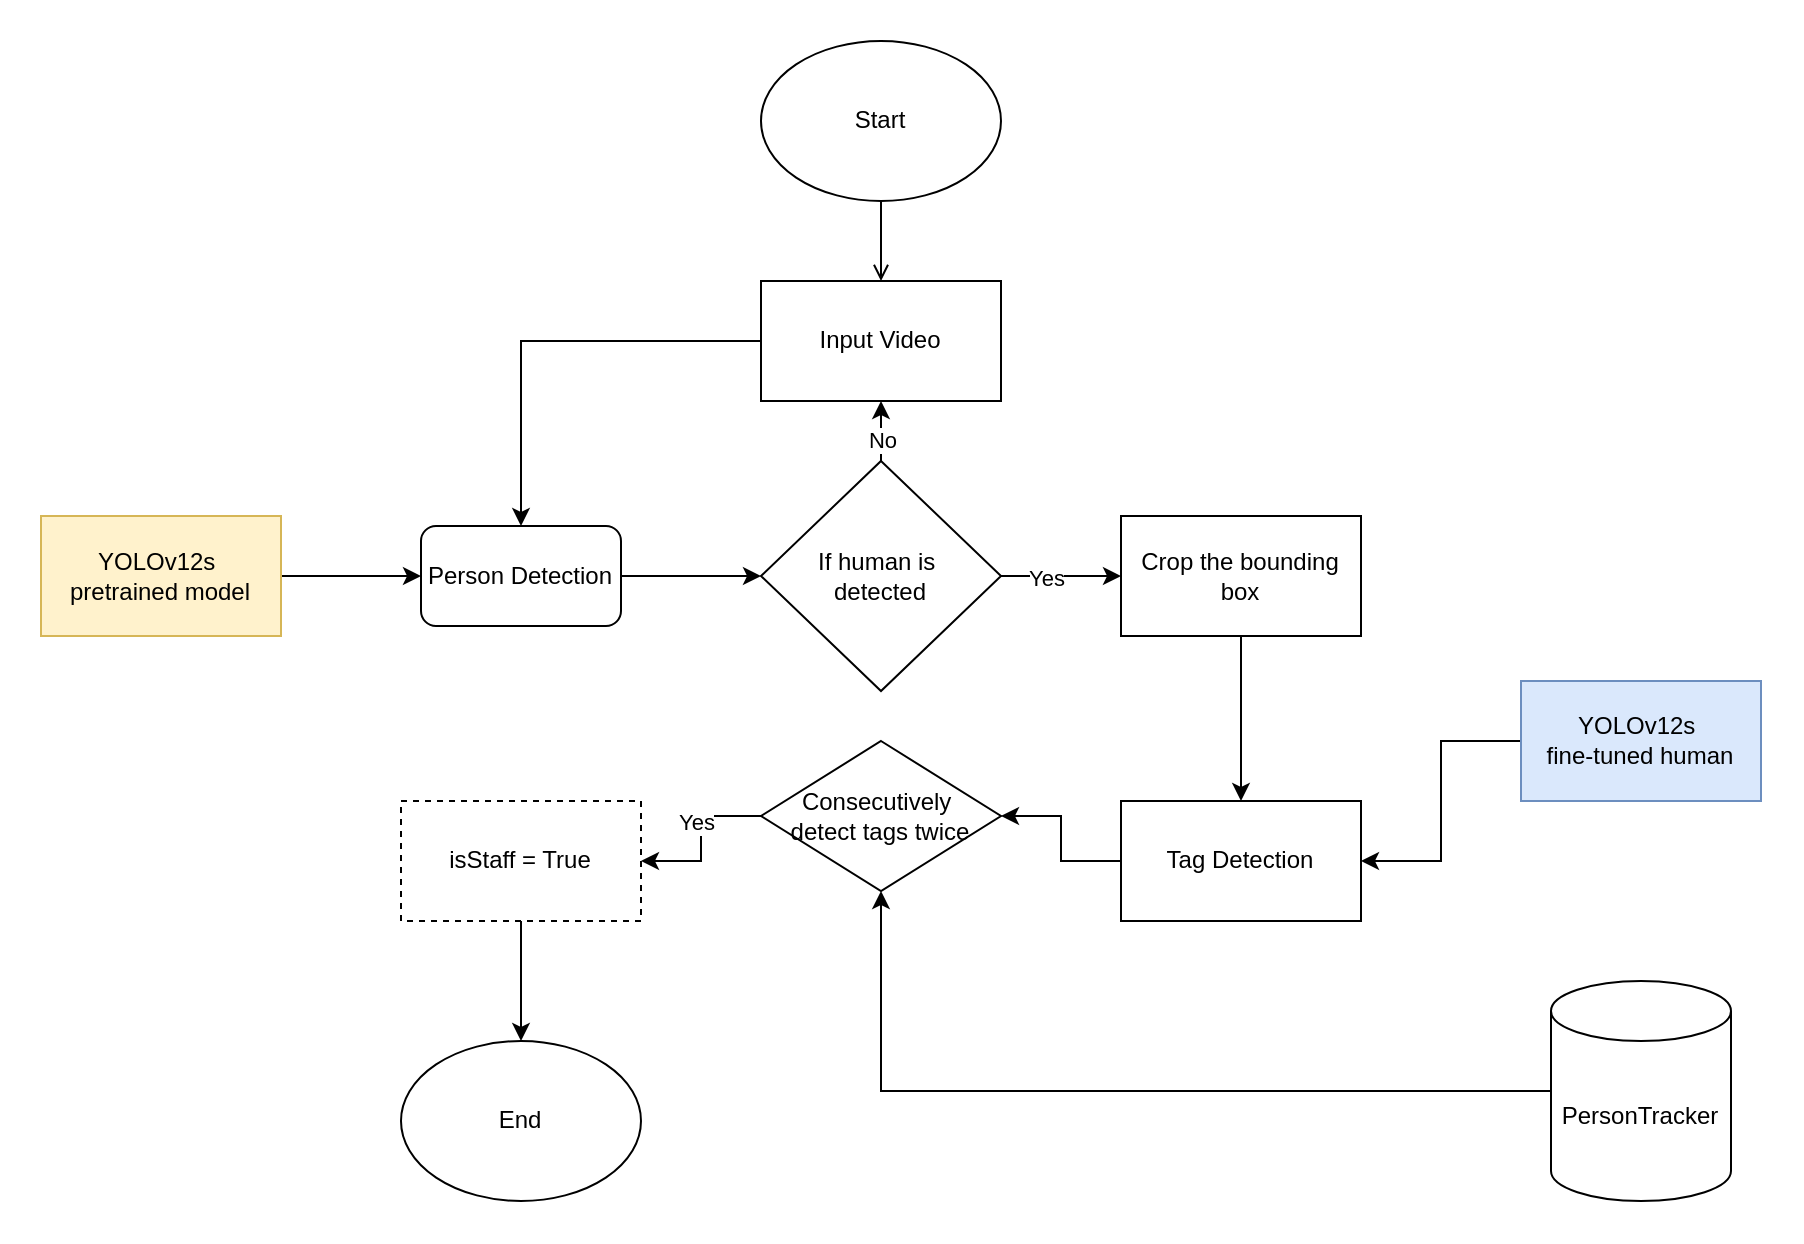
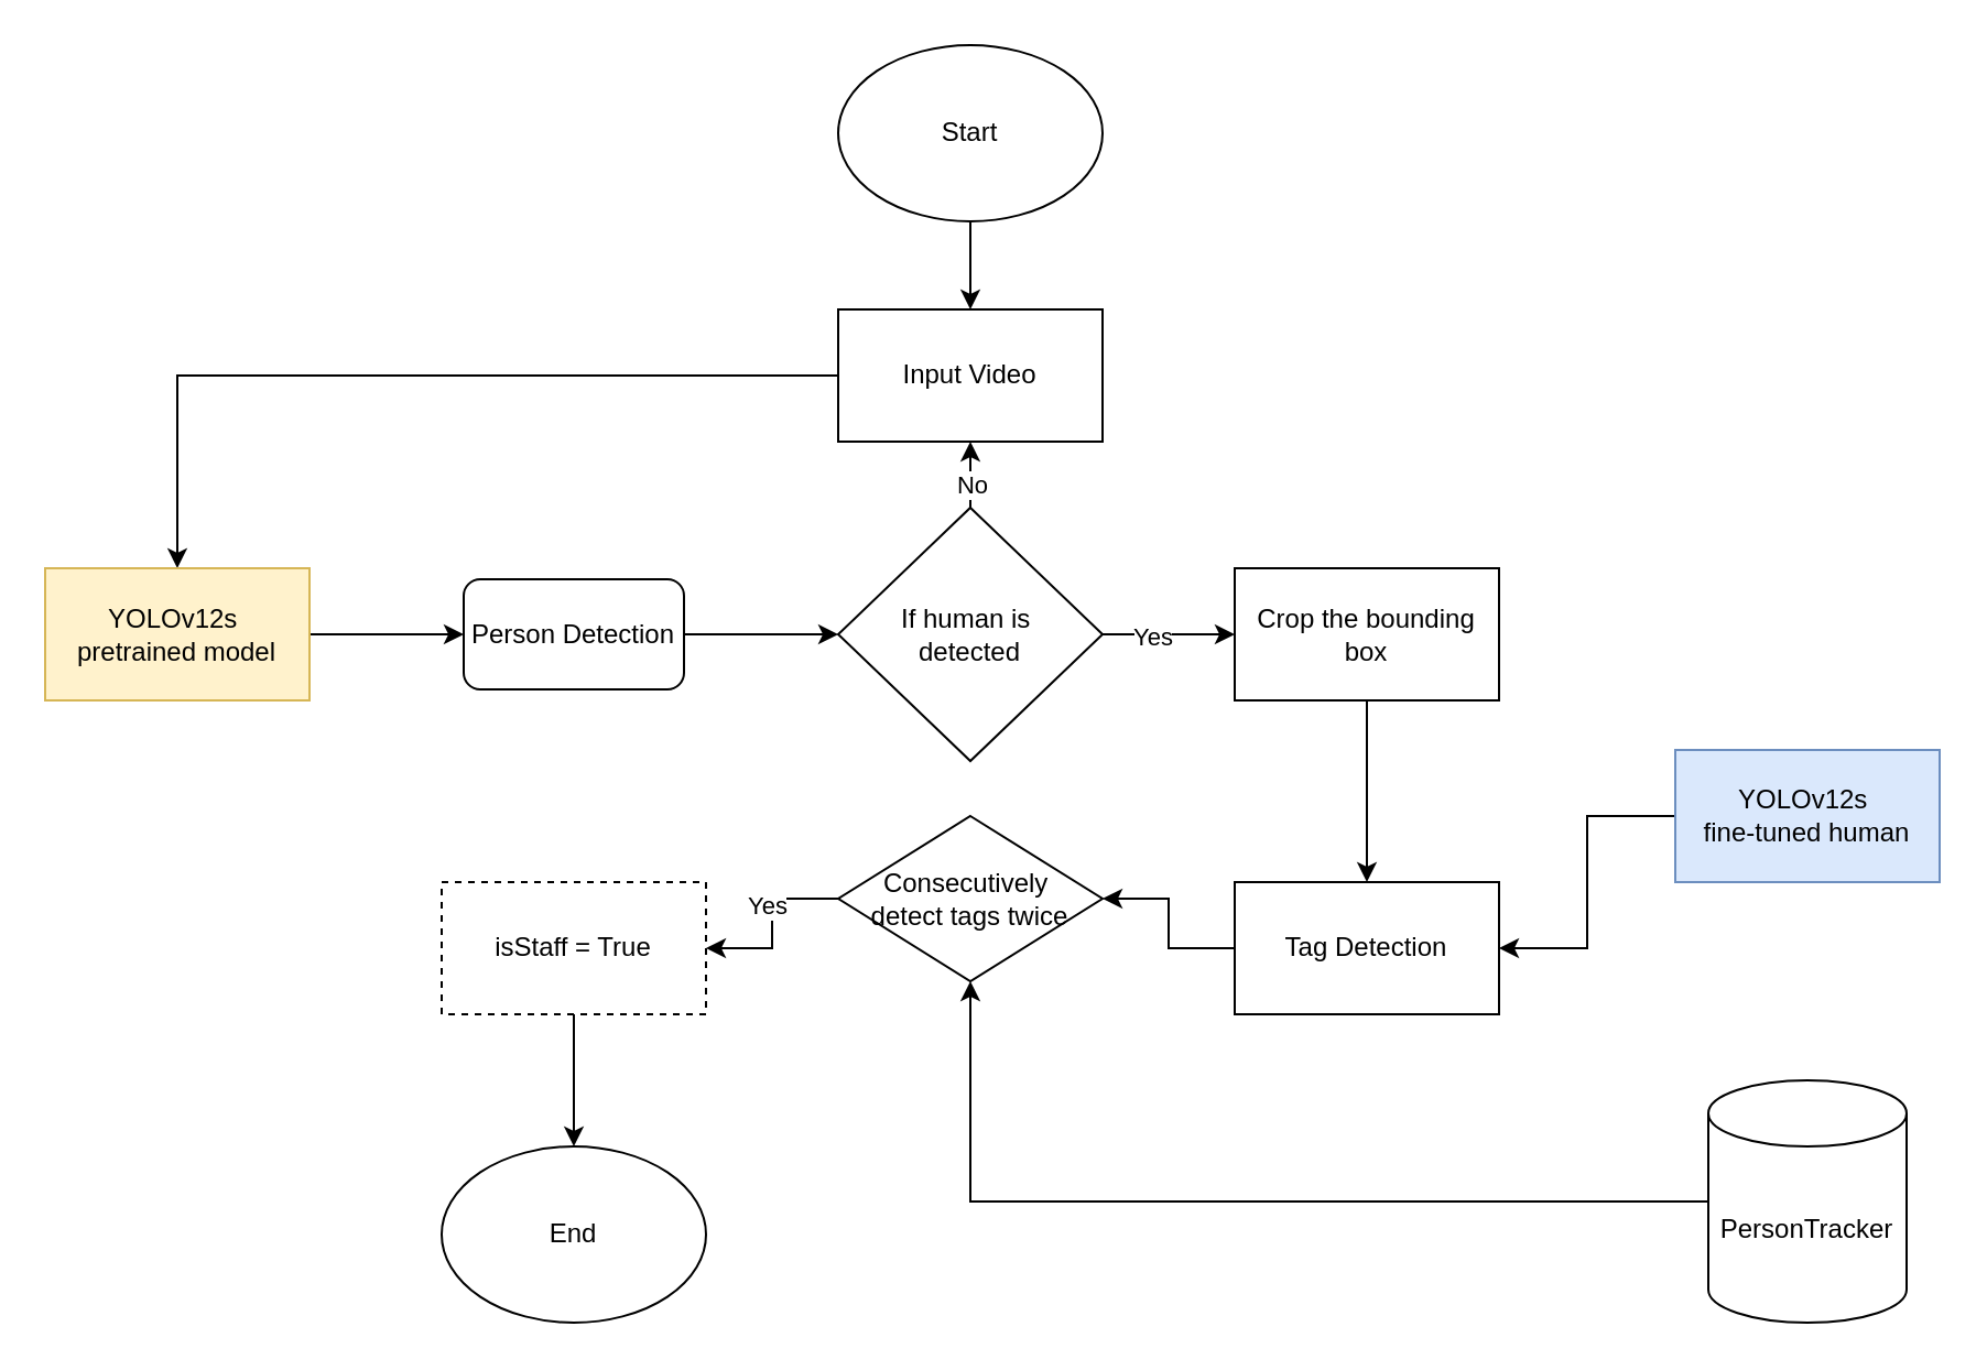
  <mxCell id="0" />
  <mxCell id="1" parent="0" />
- <mxCell id="2" value="" style="edgeStyle=orthogonalEdgeStyle;rounded=0;orthogonalLoop=1;jettySize=auto;html=1;endArrow=open;" edge="1" parent="1" source="3" target="5"><mxGeometry relative="1" as="geometry" /></mxCell>
+ <mxCell id="2" value="" style="edgeStyle=orthogonalEdgeStyle;rounded=0;orthogonalLoop=1;jettySize=auto;html=1;" edge="1" parent="1" source="3" target="5"><mxGeometry relative="1" as="geometry" /></mxCell>
  <mxCell id="3" value="Start" style="ellipse;whiteSpace=wrap;html=1;" vertex="1" parent="1"><mxGeometry x="380" y="20" width="120" height="80" as="geometry" /></mxCell>
- <mxCell id="4" style="edgeStyle=orthogonalEdgeStyle;rounded=0;orthogonalLoop=1;jettySize=auto;html=1;entryX=0.5;entryY=0;entryDx=0;entryDy=0;" edge="1" parent="1" source="5" target="7"><mxGeometry relative="1" as="geometry" /></mxCell>
+ <mxCell id="4" style="edgeStyle=orthogonalEdgeStyle;rounded=0;orthogonalLoop=1;jettySize=auto;html=1;" edge="1" parent="1" source="5" target="24"><mxGeometry relative="1" as="geometry" /></mxCell>
  <mxCell id="5" value="Input Video" style="rounded=0;whiteSpace=wrap;html=1;" vertex="1" parent="1"><mxGeometry x="380" y="140" width="120" height="60" as="geometry" /></mxCell>
  <mxCell id="6" value="" style="edgeStyle=orthogonalEdgeStyle;rounded=0;orthogonalLoop=1;jettySize=auto;html=1;" edge="1" parent="1" source="7" target="12"><mxGeometry relative="1" as="geometry" /></mxCell>
  <mxCell id="7" value="Person Detection" style="whiteSpace=wrap;html=1;rounded=1;" vertex="1" parent="1"><mxGeometry x="210" y="262.5" width="100" height="50" as="geometry" /></mxCell>
  <mxCell id="8" value="" style="edgeStyle=orthogonalEdgeStyle;rounded=0;orthogonalLoop=1;jettySize=auto;html=1;" edge="1" parent="1" source="12" target="14"><mxGeometry relative="1" as="geometry" /></mxCell>
  <mxCell id="9" value="Yes" style="edgeLabel;html=1;align=center;verticalAlign=middle;resizable=0;points=[];" vertex="1" connectable="0" parent="8"><mxGeometry x="-0.254" y="-1" relative="1" as="geometry"><mxPoint as="offset" /></mxGeometry></mxCell>
  <mxCell id="10" value="" style="edgeStyle=orthogonalEdgeStyle;rounded=0;orthogonalLoop=1;jettySize=auto;html=1;" edge="1" parent="1" source="12" target="5"><mxGeometry relative="1" as="geometry" /></mxCell>
  <mxCell id="11" value="No" style="edgeLabel;html=1;align=center;verticalAlign=middle;resizable=0;points=[];" vertex="1" connectable="0" parent="10"><mxGeometry x="0.152" relative="1" as="geometry"><mxPoint as="offset" /></mxGeometry></mxCell>
  <mxCell id="12" value="If human is&amp;nbsp;&lt;div&gt;detected&lt;/div&gt;" style="rhombus;whiteSpace=wrap;html=1;" vertex="1" parent="1"><mxGeometry x="380" y="230" width="120" height="115" as="geometry" /></mxCell>
  <mxCell id="13" value="" style="edgeStyle=orthogonalEdgeStyle;rounded=0;orthogonalLoop=1;jettySize=auto;html=1;" edge="1" parent="1" source="14" target="16"><mxGeometry relative="1" as="geometry" /></mxCell>
  <mxCell id="14" value="Crop the bounding box" style="rounded=0;whiteSpace=wrap;html=1;" vertex="1" parent="1"><mxGeometry x="560" y="257.5" width="120" height="60" as="geometry" /></mxCell>
  <mxCell id="15" value="" style="edgeStyle=orthogonalEdgeStyle;rounded=0;orthogonalLoop=1;jettySize=auto;html=1;" edge="1" parent="1" source="16" target="19"><mxGeometry relative="1" as="geometry" /></mxCell>
  <mxCell id="16" value="Tag Detection" style="rounded=0;whiteSpace=wrap;html=1;" vertex="1" parent="1"><mxGeometry x="560" y="400" width="120" height="60" as="geometry" /></mxCell>
  <mxCell id="17" value="" style="edgeStyle=orthogonalEdgeStyle;rounded=0;orthogonalLoop=1;jettySize=auto;html=1;" edge="1" parent="1" source="19" target="21"><mxGeometry relative="1" as="geometry" /></mxCell>
  <mxCell id="18" value="Yes" style="edgeLabel;html=1;align=center;verticalAlign=middle;resizable=0;points=[];" vertex="1" connectable="0" parent="17"><mxGeometry x="-0.19" y="-3" relative="1" as="geometry"><mxPoint as="offset" /></mxGeometry></mxCell>
  <mxCell id="19" value="Consecutively&amp;nbsp;&lt;div&gt;detect tags twice&lt;/div&gt;" style="rhombus;whiteSpace=wrap;html=1;" vertex="1" parent="1"><mxGeometry x="380" y="370" width="120" height="75" as="geometry" /></mxCell>
  <mxCell id="20" value="" style="edgeStyle=orthogonalEdgeStyle;rounded=0;orthogonalLoop=1;jettySize=auto;html=1;" edge="1" parent="1" source="21" target="22"><mxGeometry relative="1" as="geometry" /></mxCell>
  <mxCell id="21" value="isStaff = True" style="rounded=0;whiteSpace=wrap;html=1;dashed=1;" vertex="1" parent="1"><mxGeometry x="200" y="400" width="120" height="60" as="geometry" /></mxCell>
  <mxCell id="22" value="End" style="ellipse;whiteSpace=wrap;html=1;" vertex="1" parent="1"><mxGeometry x="200" y="520" width="120" height="80" as="geometry" /></mxCell>
  <mxCell id="23" style="edgeStyle=orthogonalEdgeStyle;rounded=0;orthogonalLoop=1;jettySize=auto;html=1;entryX=0;entryY=0.5;entryDx=0;entryDy=0;" edge="1" parent="1" source="24" target="7"><mxGeometry relative="1" as="geometry" /></mxCell>
  <mxCell id="24" value="YOLOv12s&amp;nbsp;&lt;div&gt;pretrained model&lt;/div&gt;" style="rounded=0;whiteSpace=wrap;html=1;fillColor=#fff2cc;strokeColor=#d6b656;" vertex="1" parent="1"><mxGeometry x="20" y="257.5" width="120" height="60" as="geometry" /></mxCell>
  <mxCell id="25" value="" style="edgeStyle=orthogonalEdgeStyle;rounded=0;orthogonalLoop=1;jettySize=auto;html=1;" edge="1" parent="1" source="26" target="16"><mxGeometry relative="1" as="geometry" /></mxCell>
  <mxCell id="26" value="YOLOv12s&amp;nbsp;&lt;div&gt;fine-tuned human&lt;/div&gt;" style="rounded=0;whiteSpace=wrap;html=1;fillColor=#dae8fc;strokeColor=#6c8ebf;" vertex="1" parent="1"><mxGeometry x="760" y="340" width="120" height="60" as="geometry" /></mxCell>
  <mxCell id="27" style="edgeStyle=orthogonalEdgeStyle;rounded=0;orthogonalLoop=1;jettySize=auto;html=1;entryX=0.5;entryY=1;entryDx=0;entryDy=0;" edge="1" parent="1" source="28" target="19"><mxGeometry relative="1" as="geometry" /></mxCell>
  <mxCell id="28" value="PersonTracker" style="shape=cylinder3;whiteSpace=wrap;html=1;boundedLbl=1;backgroundOutline=1;size=15;" vertex="1" parent="1"><mxGeometry x="775" y="490" width="90" height="110" as="geometry" /></mxCell>
